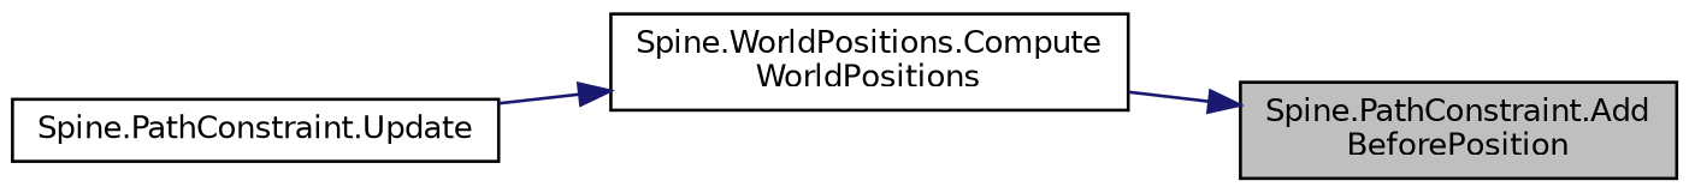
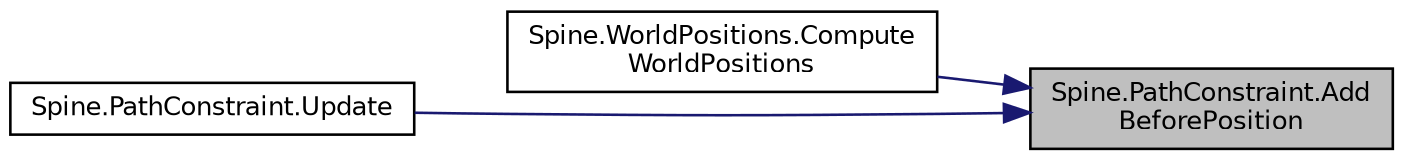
  digraph {
    rankdir=RL
    node [color=black fillcolor=white fontname=Helvetica fontsize=10 shape=record style=filled]
    edge [color=midnightblue dir=back fontname=Helvetica fontsize=10 labelfontname=Helvetica labelfontsize=10 style=solid]
    n1 [fillcolor=grey75 fontcolor=black height=0.2 label="Spine.PathConstraint.Add\lBeforePosition" width=0.4]
    n2 [height=0.2 label="Spine.WorldPositions.Compute\lWorldPositions" width=0.4]
    n3 [height=0.2 label="Spine.PathConstraint.Update" width=0.4]
    n1 -> n2
-   n2 -> n3
+   n1 -> n3
  }
